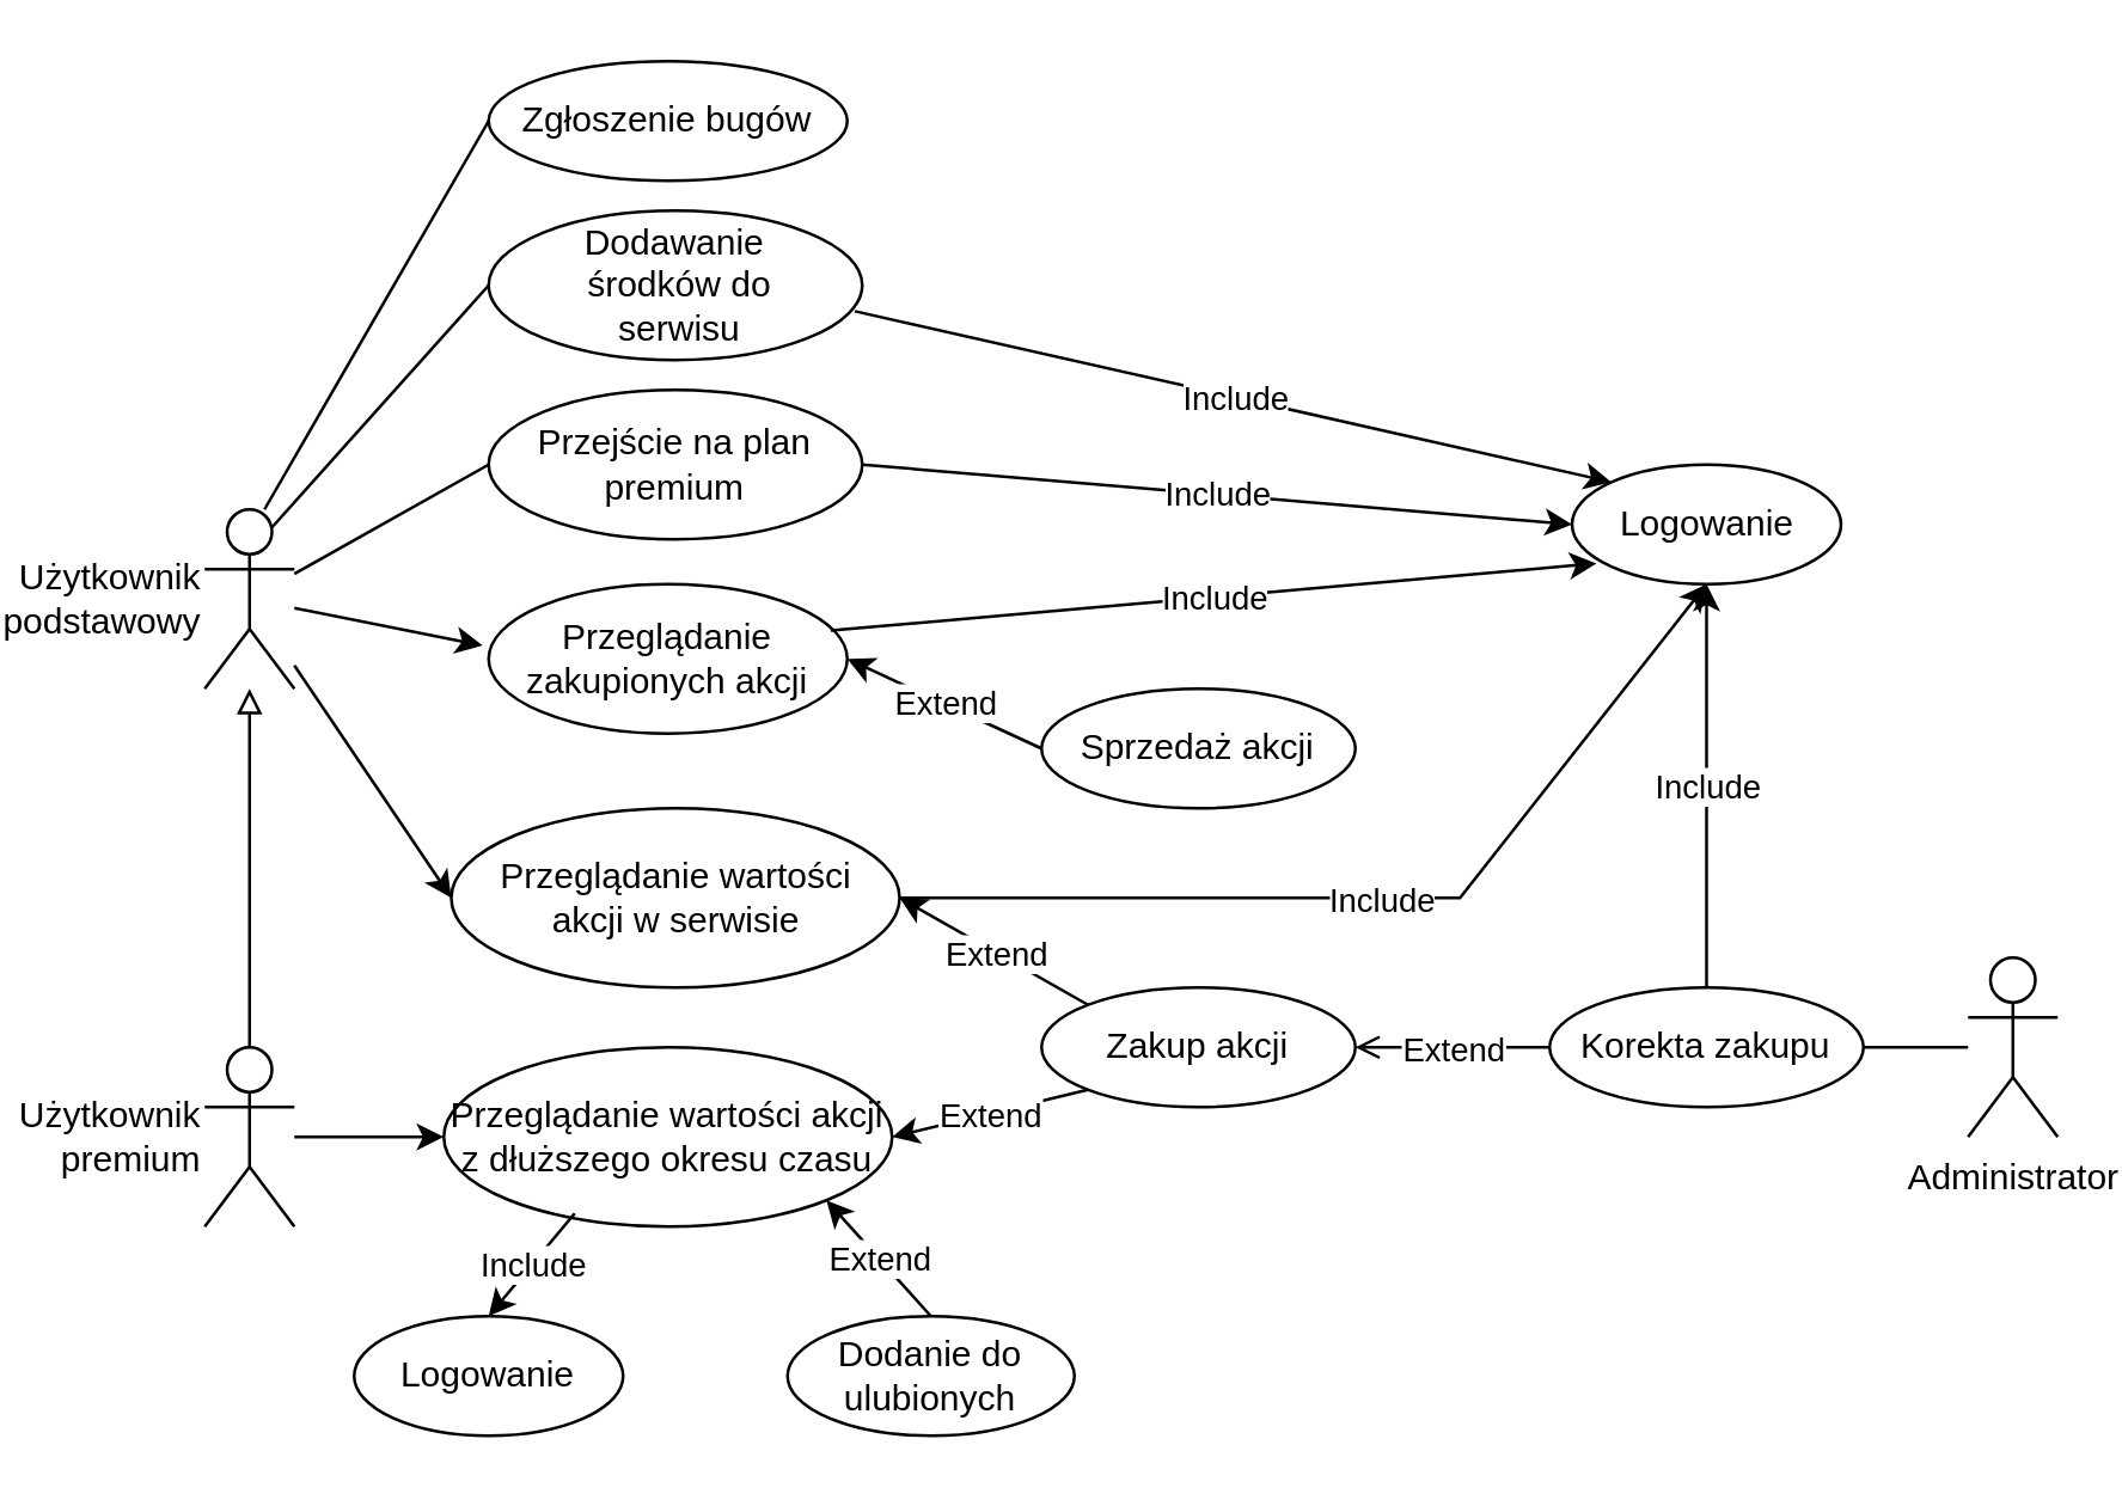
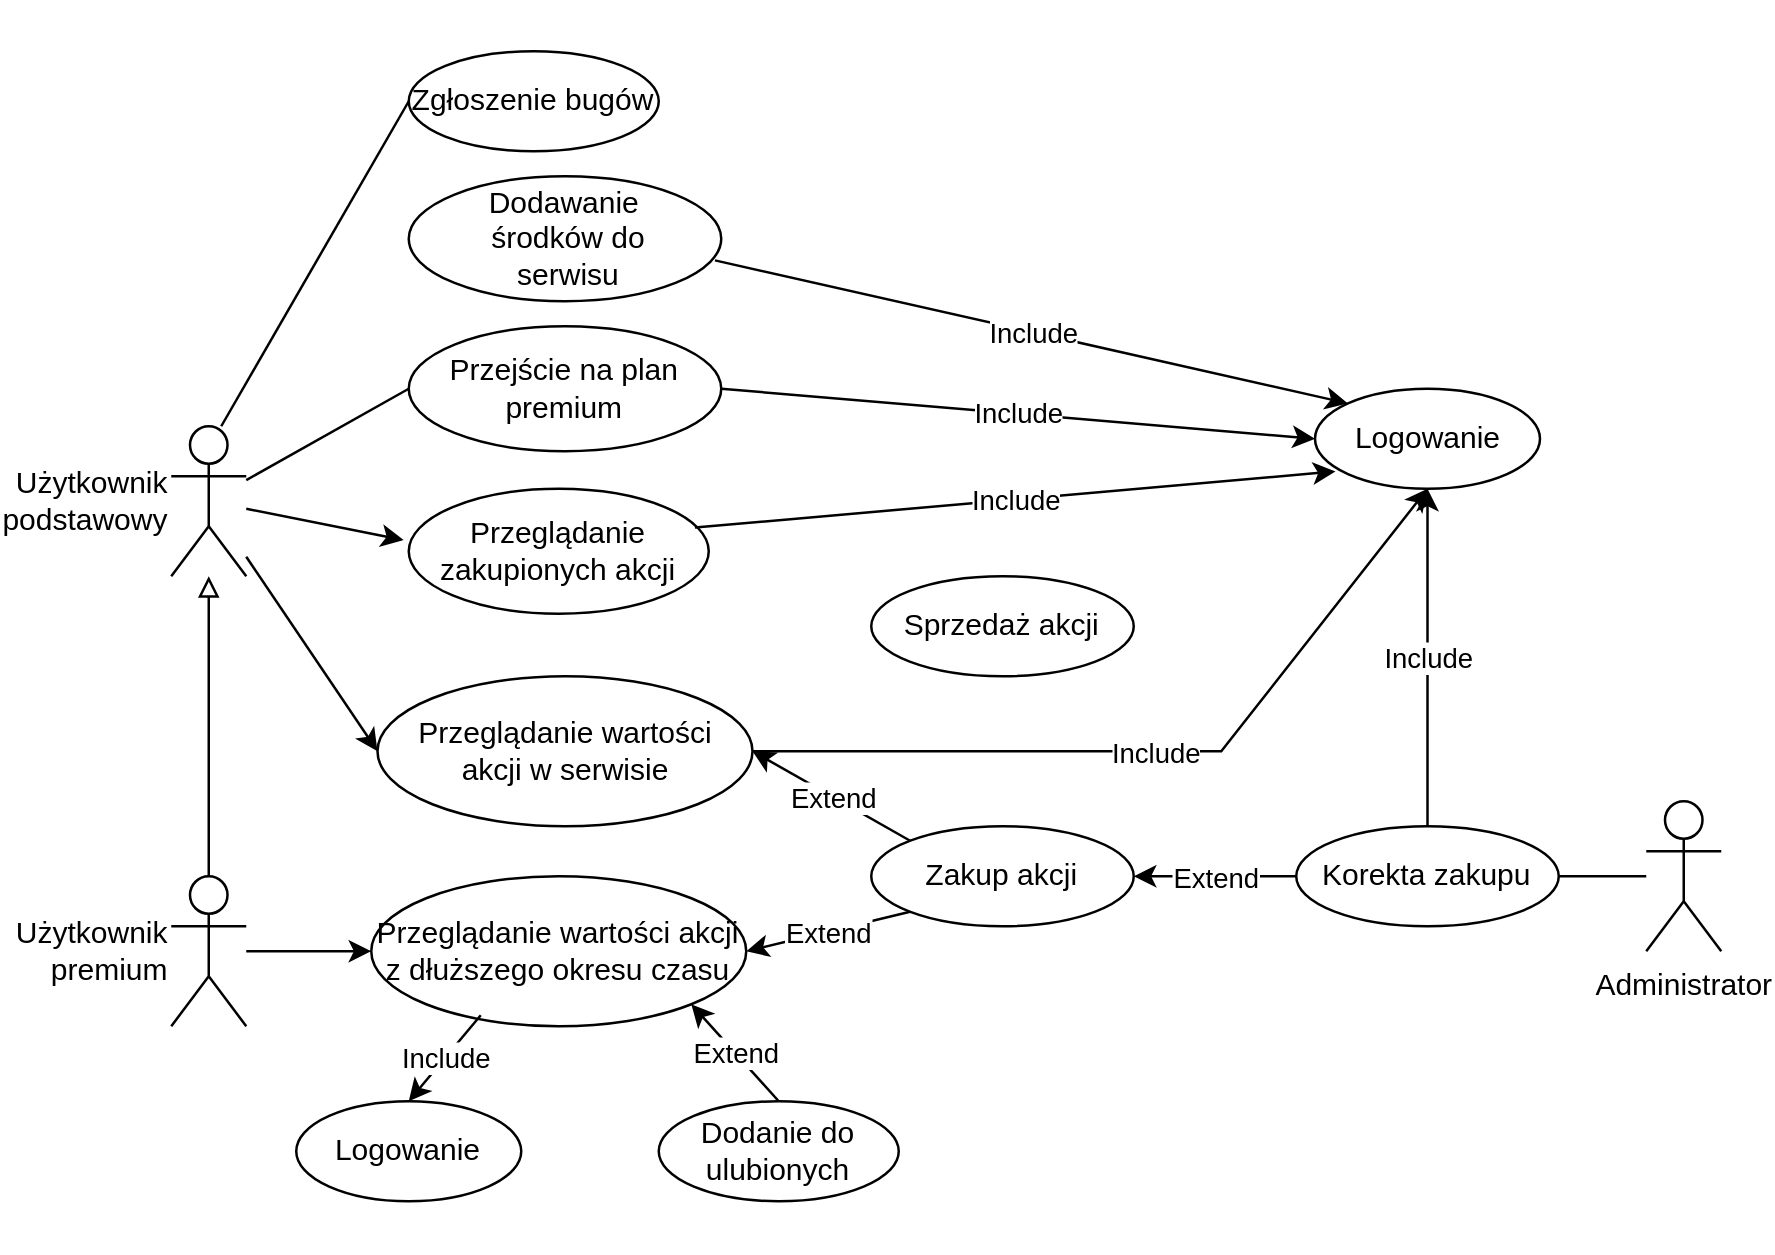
  <mxCell id="0" />
  <mxCell id="1" parent="0" />
  <mxCell id="2" value="Użytkownik&lt;br&gt;podstawowy" style="shape=umlActor;verticalLabelPosition=middle;verticalAlign=middle;html=1;outlineConnect=0;spacingLeft=-6;labelPosition=left;align=right;" parent="1" vertex="1"><mxGeometry x="20" y="170" width="30" height="60" as="geometry" /></mxCell>
  <mxCell id="3" value="Użytkownik&lt;br&gt;premium" style="shape=umlActor;verticalLabelPosition=middle;verticalAlign=middle;html=1;outlineConnect=0;labelPosition=left;align=right;" parent="1" vertex="1"><mxGeometry x="20" y="350" width="30" height="60" as="geometry" /></mxCell>
  <mxCell id="4" value="Przeglądanie wartości&lt;br&gt;akcji w serwisie" style="ellipse;whiteSpace=wrap;html=1;" parent="1" vertex="1"><mxGeometry x="102.5" y="270" width="150" height="60" as="geometry" /></mxCell>
  <mxCell id="5" value="" style="endArrow=classic;html=1;rounded=0;entryX=0;entryY=0.5;entryDx=0;entryDy=0;" parent="1" source="2" target="4" edge="1"><mxGeometry width="50" height="50" relative="1" as="geometry"><mxPoint x="90" y="360" as="sourcePoint" /><mxPoint x="140" y="310" as="targetPoint" /></mxGeometry></mxCell>
  <mxCell id="6" value="Przeglądanie wartości akcji z dłuższego okresu czasu" style="ellipse;whiteSpace=wrap;html=1;" parent="1" vertex="1"><mxGeometry x="100" y="350" width="150" height="60" as="geometry" /></mxCell>
  <mxCell id="7" value="" style="endArrow=classic;html=1;rounded=0;entryX=0;entryY=0.5;entryDx=0;entryDy=0;" parent="1" source="3" target="6" edge="1"><mxGeometry width="50" height="50" relative="1" as="geometry"><mxPoint x="-10" y="530" as="sourcePoint" /><mxPoint x="40" y="480" as="targetPoint" /></mxGeometry></mxCell>
  <mxCell id="8" value="Logowanie" style="ellipse;whiteSpace=wrap;html=1;" parent="1" vertex="1"><mxGeometry x="477.5" y="155" width="90" height="40" as="geometry" /></mxCell>
  <mxCell id="9" value="" style="endArrow=classic;html=1;rounded=0;entryX=0.5;entryY=1;entryDx=0;entryDy=0;exitX=1;exitY=0.5;exitDx=0;exitDy=0;" parent="1" source="4" target="8" edge="1"><mxGeometry relative="1" as="geometry"><mxPoint x="235" y="172" as="sourcePoint" /><mxPoint x="440" y="200" as="targetPoint" /><Array as="points"><mxPoint x="440" y="300" /></Array></mxGeometry></mxCell>
  <mxCell id="10" value="Include" style="edgeLabel;resizable=0;html=1;align=center;verticalAlign=middle;" parent="9" connectable="0" vertex="1"><mxGeometry relative="1" as="geometry" /></mxCell>
  <mxCell id="11" value="Zakup akcji" style="ellipse;whiteSpace=wrap;html=1;" parent="1" vertex="1"><mxGeometry x="300" y="330" width="105" height="40" as="geometry" /></mxCell>
  <mxCell id="12" value="" style="endArrow=classic;html=1;rounded=0;entryX=1;entryY=0.5;entryDx=0;entryDy=0;exitX=0;exitY=0;exitDx=0;exitDy=0;" parent="1" source="11" target="4" edge="1"><mxGeometry relative="1" as="geometry"><mxPoint x="165" y="440" as="sourcePoint" /><mxPoint x="169" y="231" as="targetPoint" /></mxGeometry></mxCell>
  <mxCell id="13" value="Extend" style="edgeLabel;resizable=0;html=1;align=center;verticalAlign=middle;" parent="12" connectable="0" vertex="1"><mxGeometry relative="1" as="geometry" /></mxCell>
  <mxCell id="14" value="Administrator" style="shape=umlActor;verticalLabelPosition=bottom;verticalAlign=top;html=1;outlineConnect=0;" parent="1" vertex="1"><mxGeometry x="610" y="320" width="30" height="60" as="geometry" /></mxCell>
  <mxCell id="15" value="Korekta zakupu" style="ellipse;whiteSpace=wrap;html=1;" parent="1" vertex="1"><mxGeometry x="470" y="330" width="105" height="40" as="geometry" /></mxCell>
- <mxCell id="16" value="" style="endArrow=open;html=1;rounded=0;entryX=1;entryY=0.5;entryDx=0;entryDy=0;exitX=0;exitY=0.5;exitDx=0;exitDy=0;" parent="1" source="15" target="11" edge="1"><mxGeometry relative="1" as="geometry"><mxPoint x="361" y="388" as="sourcePoint" /><mxPoint x="340" y="340" as="targetPoint" /></mxGeometry></mxCell>
+ <mxCell id="16" value="" style="endArrow=classic;html=1;rounded=0;entryX=1;entryY=0.5;entryDx=0;entryDy=0;exitX=0;exitY=0.5;exitDx=0;exitDy=0;" parent="1" source="15" target="11" edge="1"><mxGeometry relative="1" as="geometry"><mxPoint x="361" y="388" as="sourcePoint" /><mxPoint x="340" y="340" as="targetPoint" /></mxGeometry></mxCell>
  <mxCell id="17" value="Extend" style="edgeLabel;resizable=0;html=1;align=center;verticalAlign=middle;" parent="16" connectable="0" vertex="1"><mxGeometry relative="1" as="geometry" /></mxCell>
  <mxCell id="18" value="" style="endArrow=none;html=1;rounded=0;exitX=1;exitY=0.5;exitDx=0;exitDy=0;" parent="1" source="15" target="14" edge="1"><mxGeometry width="50" height="50" relative="1" as="geometry"><mxPoint x="550" y="350" as="sourcePoint" /><mxPoint x="600" y="300" as="targetPoint" /></mxGeometry></mxCell>
  <mxCell id="19" value="" style="endArrow=classic;html=1;rounded=0;entryX=1;entryY=0.5;entryDx=0;entryDy=0;exitX=0;exitY=1;exitDx=0;exitDy=0;" parent="1" source="11" target="6" edge="1"><mxGeometry relative="1" as="geometry"><mxPoint x="250" y="310" as="sourcePoint" /><mxPoint x="251" y="234" as="targetPoint" /></mxGeometry></mxCell>
  <mxCell id="20" value="Extend" style="edgeLabel;resizable=0;html=1;align=center;verticalAlign=middle;" parent="19" connectable="0" vertex="1"><mxGeometry relative="1" as="geometry" /></mxCell>
  <mxCell id="21" value="" style="endArrow=classic;html=1;rounded=0;entryX=1;entryY=1;entryDx=0;entryDy=0;exitX=0.5;exitY=0;exitDx=0;exitDy=0;" parent="1" source="23" target="6" edge="1"><mxGeometry relative="1" as="geometry"><mxPoint x="200" y="450" as="sourcePoint" /><mxPoint x="249" y="378.58" as="targetPoint" /></mxGeometry></mxCell>
  <mxCell id="22" value="Extend" style="edgeLabel;resizable=0;html=1;align=center;verticalAlign=middle;" parent="21" connectable="0" vertex="1"><mxGeometry relative="1" as="geometry" /></mxCell>
  <mxCell id="23" value="Dodanie do ulubionych" style="ellipse;whiteSpace=wrap;html=1;" parent="1" vertex="1"><mxGeometry x="215" y="440" width="96" height="40" as="geometry" /></mxCell>
  <mxCell id="24" value="Dodawanie&lt;br&gt;&amp;nbsp;środków do&lt;br&gt;&amp;nbsp;serwisu" style="ellipse;whiteSpace=wrap;html=1;" parent="1" vertex="1"><mxGeometry x="115" y="70" width="125" height="50" as="geometry" /></mxCell>
  <mxCell id="25" value="" style="endArrow=classic;html=1;rounded=0;exitX=0.98;exitY=0.673;exitDx=0;exitDy=0;exitPerimeter=0;entryX=0;entryY=0;entryDx=0;entryDy=0;" parent="1" source="24" target="8" edge="1"><mxGeometry relative="1" as="geometry"><mxPoint x="258" y="130" as="sourcePoint" /><mxPoint x="240" y="70" as="targetPoint" /></mxGeometry></mxCell>
  <mxCell id="26" value="Include" style="edgeLabel;resizable=0;html=1;align=center;verticalAlign=middle;" parent="25" connectable="0" vertex="1"><mxGeometry relative="1" as="geometry" /></mxCell>
  <mxCell id="27" value="Logowanie" style="ellipse;whiteSpace=wrap;html=1;" parent="1" vertex="1"><mxGeometry x="70" y="440" width="90" height="40" as="geometry" /></mxCell>
  <mxCell id="28" value="" style="endArrow=classic;html=1;rounded=0;exitX=0.292;exitY=0.927;exitDx=0;exitDy=0;exitPerimeter=0;entryX=0.5;entryY=0;entryDx=0;entryDy=0;" parent="1" source="6" edge="1" target="27"><mxGeometry relative="1" as="geometry"><mxPoint x="255" y="209.58" as="sourcePoint" /><mxPoint x="125" y="440" as="targetPoint" /></mxGeometry></mxCell>
  <mxCell id="29" value="Include" style="edgeLabel;resizable=0;html=1;align=center;verticalAlign=middle;" parent="28" connectable="0" vertex="1"><mxGeometry relative="1" as="geometry" /></mxCell>
  <mxCell id="30" value="Przejście na plan premium" style="ellipse;whiteSpace=wrap;html=1;" parent="1" vertex="1"><mxGeometry x="115" y="130" width="125" height="50" as="geometry" /></mxCell>
  <mxCell id="31" value="" style="endArrow=classic;html=1;rounded=0;exitX=1;exitY=0.5;exitDx=0;exitDy=0;entryX=0;entryY=0.5;entryDx=0;entryDy=0;" parent="1" source="30" target="8" edge="1"><mxGeometry relative="1" as="geometry"><mxPoint x="228" y="114" as="sourcePoint" /><mxPoint x="329" y="166" as="targetPoint" /></mxGeometry></mxCell>
  <mxCell id="32" value="Include" style="edgeLabel;resizable=0;html=1;align=center;verticalAlign=middle;" parent="31" connectable="0" vertex="1"><mxGeometry relative="1" as="geometry" /></mxCell>
  <mxCell id="33" value="Przeglądanie zakupionych akcji" style="ellipse;whiteSpace=wrap;html=1;" parent="1" vertex="1"><mxGeometry x="115" y="195" width="120" height="50" as="geometry" /></mxCell>
  <mxCell id="34" value="Sprzedaż akcji" style="ellipse;whiteSpace=wrap;html=1;" parent="1" vertex="1"><mxGeometry x="300" y="230" width="105" height="40" as="geometry" /></mxCell>
- <mxCell id="35" value="" style="endArrow=classic;html=1;rounded=0;entryX=1;entryY=0.5;entryDx=0;entryDy=0;exitX=0;exitY=0.5;exitDx=0;exitDy=0;" parent="1" source="34" target="33" edge="1"><mxGeometry relative="1" as="geometry"><mxPoint x="296" y="306" as="sourcePoint" /><mxPoint x="240" y="260" as="targetPoint" /></mxGeometry></mxCell>
- <mxCell id="36" value="Extend" style="edgeLabel;resizable=0;html=1;align=center;verticalAlign=middle;" parent="35" connectable="0" vertex="1"><mxGeometry relative="1" as="geometry" /></mxCell>
  <mxCell id="37" value="" style="endArrow=classic;html=1;rounded=0;exitX=0.954;exitY=0.31;exitDx=0;exitDy=0;entryX=0.091;entryY=0.827;entryDx=0;entryDy=0;entryPerimeter=0;exitPerimeter=0;" parent="1" source="33" target="8" edge="1"><mxGeometry relative="1" as="geometry"><mxPoint x="220" y="185" as="sourcePoint" /><mxPoint x="450" y="180" as="targetPoint" /></mxGeometry></mxCell>
  <mxCell id="38" value="Include" style="edgeLabel;resizable=0;html=1;align=center;verticalAlign=middle;" parent="37" connectable="0" vertex="1"><mxGeometry relative="1" as="geometry" /></mxCell>
  <mxCell id="39" value="" style="endArrow=classic;html=1;rounded=0;exitX=0.5;exitY=0;exitDx=0;exitDy=0;entryX=0.5;entryY=1;entryDx=0;entryDy=0;" parent="1" source="15" target="8" edge="1"><mxGeometry relative="1" as="geometry"><mxPoint x="467" y="248.5" as="sourcePoint" /><mxPoint x="560" y="221.5" as="targetPoint" /></mxGeometry></mxCell>
  <mxCell id="40" value="Include" style="edgeLabel;resizable=0;html=1;align=center;verticalAlign=middle;" parent="39" connectable="0" vertex="1"><mxGeometry relative="1" as="geometry" /></mxCell>
- <mxCell id="41" value="Zgłoszenie bugów" style="ellipse;whiteSpace=wrap;html=1;" parent="1" vertex="1"><mxGeometry x="115" y="20" width="120" height="40" as="geometry" /></mxCell>
+ <mxCell id="41" value="Zgłoszenie bugów" style="ellipse;whiteSpace=wrap;html=1;" parent="1" vertex="1"><mxGeometry x="115" y="20" width="100" height="40" as="geometry" /></mxCell>
  <mxCell id="42" value="" style="endArrow=none;html=1;rounded=0;entryX=0;entryY=0.5;entryDx=0;entryDy=0;" edge="1" parent="1" target="41"><mxGeometry width="50" height="50" relative="1" as="geometry"><mxPoint x="40" y="170" as="sourcePoint" /><mxPoint x="110" y="100" as="targetPoint" /></mxGeometry></mxCell>
- <mxCell id="43" value="" style="endArrow=none;html=1;rounded=0;entryX=0.75;entryY=0.1;entryDx=0;entryDy=0;entryPerimeter=0;exitX=0;exitY=0.5;exitDx=0;exitDy=0;" edge="1" parent="1" source="24" target="2"><mxGeometry width="50" height="50" relative="1" as="geometry"><mxPoint x="160" y="140" as="sourcePoint" /><mxPoint x="90" y="130" as="targetPoint" /></mxGeometry></mxCell>
  <mxCell id="44" value="" style="endArrow=none;html=1;rounded=0;entryX=0;entryY=0.5;entryDx=0;entryDy=0;" edge="1" parent="1" source="2" target="30"><mxGeometry width="50" height="50" relative="1" as="geometry"><mxPoint x="90" y="200" as="sourcePoint" /><mxPoint x="140" y="150" as="targetPoint" /></mxGeometry></mxCell>
  <mxCell id="45" value="" style="endArrow=classic;html=1;rounded=0;entryX=-0.017;entryY=0.411;entryDx=0;entryDy=0;entryPerimeter=0;" edge="1" parent="1" source="2" target="33"><mxGeometry width="50" height="50" relative="1" as="geometry"><mxPoint x="80" y="230" as="sourcePoint" /><mxPoint x="130" y="180" as="targetPoint" /></mxGeometry></mxCell>
  <mxCell id="46" value="" style="endArrow=block;html=1;rounded=0;exitX=0.5;exitY=0;exitDx=0;exitDy=0;exitPerimeter=0;endFill=0;" edge="1" parent="1" source="3" target="2"><mxGeometry width="50" height="50" relative="1" as="geometry"><mxPoint x="10" y="310" as="sourcePoint" /><mxPoint x="60" y="260" as="targetPoint" /></mxGeometry></mxCell>
